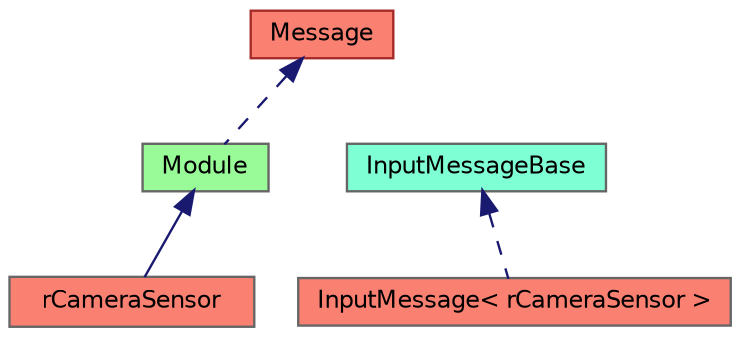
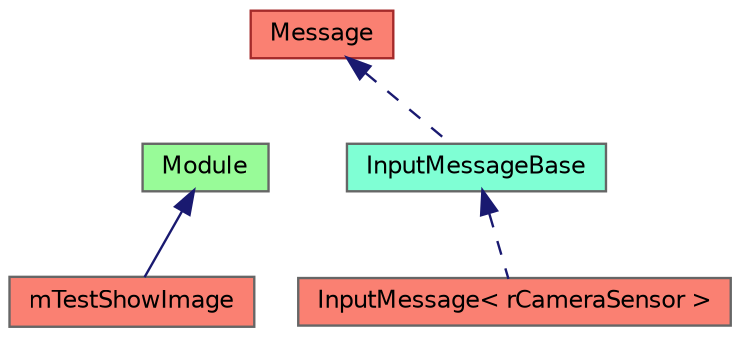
  digraph {
    node [color=gray40 fillcolor=salmon fontname=Helvetica fontsize=10 shape=record style=filled]
    edge [color=midnightblue dir=back fontname=Helvetica fontsize=10 labelfontname=Helvetica labelfontsize=10 style=dashed]
-   n1 [fontcolor=black height=0.2 label=rCameraSensor width=0.4]
+   n1 [fontcolor=black height=0.2 label=mTestShowImage width=0.4]
    n2 [fillcolor=palegreen height=0.2 label=Module width=0.4]
    n3 [height=0.2 label="InputMessage\< rCameraSensor \>" width=0.4]
    n4 [fillcolor=aquamarine height=0.2 label=InputMessageBase width=0.4]
    n5 [color=brown height=0.2 label=Message width=0.4]
    n2 -> n1 [style=solid]
    n4 -> n3
-   n5 -> n2
+   n5 -> n4
  }
